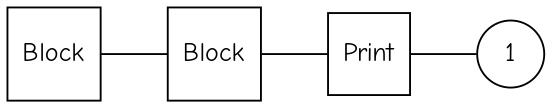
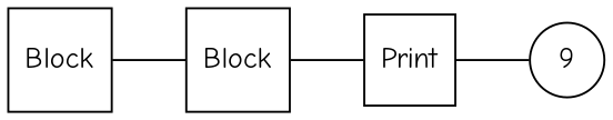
  graph {
    rankdir=LR
    fontname="Comic Neue"
    node [shape=square fontname="Comic Neue"]
    edge [fontname="Comic Neue"]
    n1 [label=Block]
    n2 [label=Block]
    n3 [label=Print]
-   n4 [label=1 shape=circle]
+   n4 [label=9 shape=circle]
    n1 -- n2
    n2 -- n3
    n3 -- n4
  }
